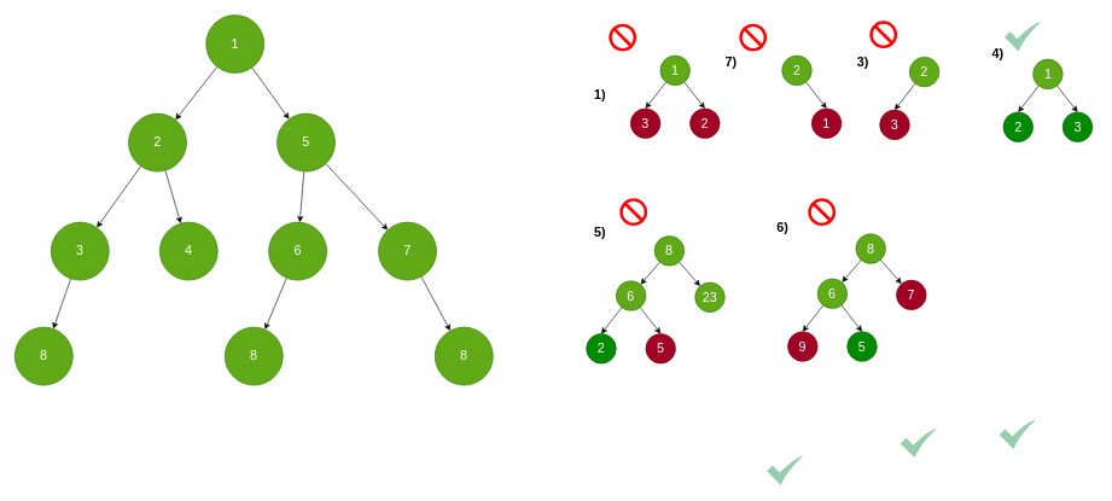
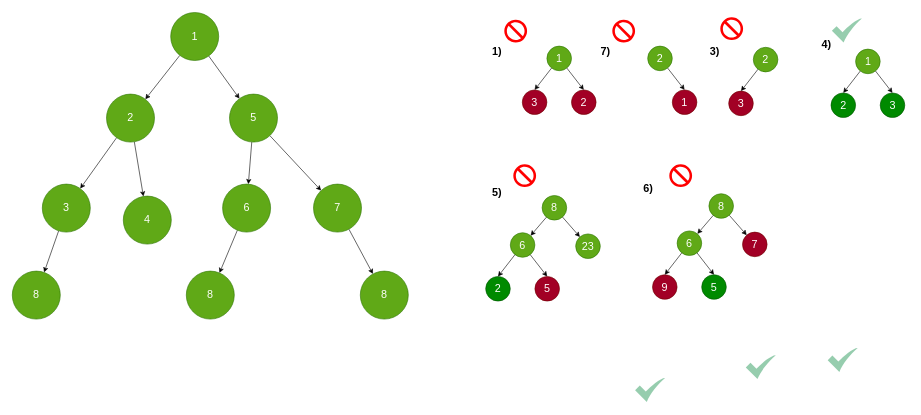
  <mxCell id="0" />
  <mxCell id="1" parent="0" />
  <mxCell id="2" style="edgeStyle=none;html=1;fontSize=18;strokeColor=#000000;strokeWidth=1;fillColor=#60a917;" edge="1" parent="1" source="4" target="8"><mxGeometry relative="1" as="geometry" /></mxCell>
  <mxCell id="3" style="edgeStyle=none;html=1;fontSize=18;strokeColor=#000000;strokeWidth=1;fillColor=#60a917;" edge="1" parent="1" source="4" target="18"><mxGeometry relative="1" as="geometry" /></mxCell>
  <mxCell id="4" value="1" style="ellipse;whiteSpace=wrap;html=1;aspect=fixed;fontSize=18;fillColor=#60a917;fontColor=#ffffff;strokeColor=#2D7600;" vertex="1" parent="1"><mxGeometry x="284" y="20" width="80" height="80" as="geometry" /></mxCell>
- <mxCell id="5" value="4" style="ellipse;whiteSpace=wrap;html=1;aspect=fixed;fontSize=18;fillColor=#60a917;fontColor=#ffffff;strokeColor=#2D7600;" vertex="1" parent="1"><mxGeometry x="220" y="306" width="80" height="80" as="geometry" /></mxCell>
+ <mxCell id="5" value="4" style="ellipse;whiteSpace=wrap;html=1;aspect=fixed;fontSize=18;fillColor=#60a917;fontColor=#ffffff;strokeColor=#2D7600;" vertex="1" parent="1"><mxGeometry x="205" y="326" width="80" height="80" as="geometry" /></mxCell>
  <mxCell id="6" style="edgeStyle=none;html=1;fontSize=18;strokeColor=#000000;strokeWidth=1;fillColor=#60a917;" edge="1" parent="1" source="8" target="10"><mxGeometry relative="1" as="geometry" /></mxCell>
  <mxCell id="7" style="edgeStyle=none;html=1;fontSize=18;strokeColor=#000000;strokeWidth=1;fillColor=#60a917;" edge="1" parent="1" source="8" target="12"><mxGeometry relative="1" as="geometry" /></mxCell>
  <mxCell id="8" value="5" style="ellipse;whiteSpace=wrap;html=1;aspect=fixed;fontSize=18;fillColor=#60a917;fontColor=#ffffff;strokeColor=#2D7600;" vertex="1" parent="1"><mxGeometry x="382" y="156" width="80" height="80" as="geometry" /></mxCell>
  <mxCell id="9" style="edgeStyle=none;html=1;fontSize=18;strokeColor=#000000;strokeWidth=1;fillColor=#60a917;" edge="1" parent="1" source="10" target="19"><mxGeometry relative="1" as="geometry" /></mxCell>
  <mxCell id="10" value="6" style="ellipse;whiteSpace=wrap;html=1;aspect=fixed;fontSize=18;fillColor=#60a917;fontColor=#ffffff;strokeColor=#2D7600;" vertex="1" parent="1"><mxGeometry x="370.5" y="306" width="80" height="80" as="geometry" /></mxCell>
  <mxCell id="11" style="edgeStyle=none;html=1;fontSize=18;strokeColor=#000000;strokeWidth=1;fillColor=#60a917;" edge="1" parent="1" source="12" target="13"><mxGeometry relative="1" as="geometry" /></mxCell>
  <mxCell id="12" value="7" style="ellipse;whiteSpace=wrap;html=1;aspect=fixed;fontSize=18;fillColor=#60a917;fontColor=#ffffff;strokeColor=#2D7600;" vertex="1" parent="1"><mxGeometry x="522" y="306" width="80" height="80" as="geometry" /></mxCell>
  <mxCell id="13" value="8" style="ellipse;whiteSpace=wrap;html=1;aspect=fixed;fontSize=18;fillColor=#60a917;fontColor=#ffffff;strokeColor=#2D7600;" vertex="1" parent="1"><mxGeometry x="600" y="451" width="80" height="80" as="geometry" /></mxCell>
  <mxCell id="14" style="edgeStyle=none;html=1;fontSize=18;strokeColor=#000000;strokeWidth=1;fillColor=#60a917;" edge="1" parent="1" source="15" target="20"><mxGeometry relative="1" as="geometry" /></mxCell>
  <mxCell id="15" value="3" style="ellipse;whiteSpace=wrap;html=1;aspect=fixed;fontSize=18;fillColor=#60a917;fontColor=#ffffff;strokeColor=#2D7600;" vertex="1" parent="1"><mxGeometry x="70" y="306" width="80" height="80" as="geometry" /></mxCell>
  <mxCell id="16" style="edgeStyle=none;html=1;fontSize=18;strokeColor=#000000;strokeWidth=1;fillColor=#60a917;" edge="1" parent="1" source="18" target="5"><mxGeometry relative="1" as="geometry" /></mxCell>
  <mxCell id="17" style="edgeStyle=none;html=1;fontSize=18;strokeColor=#000000;strokeWidth=1;fillColor=#60a917;" edge="1" parent="1" source="18" target="15"><mxGeometry relative="1" as="geometry" /></mxCell>
  <mxCell id="18" value="2" style="ellipse;whiteSpace=wrap;html=1;aspect=fixed;fontSize=18;fillColor=#60a917;fontColor=#ffffff;strokeColor=#2D7600;" vertex="1" parent="1"><mxGeometry x="177" y="156" width="80" height="80" as="geometry" /></mxCell>
  <mxCell id="19" value="8" style="ellipse;whiteSpace=wrap;html=1;aspect=fixed;fontSize=18;fillColor=#60a917;fontColor=#ffffff;strokeColor=#2D7600;" vertex="1" parent="1"><mxGeometry x="310" y="451" width="80" height="80" as="geometry" /></mxCell>
  <mxCell id="20" value="8" style="ellipse;whiteSpace=wrap;html=1;aspect=fixed;fontSize=18;fillColor=#60a917;fontColor=#ffffff;strokeColor=#2D7600;" vertex="1" parent="1"><mxGeometry x="20" y="451" width="80" height="80" as="geometry" /></mxCell>
  <mxCell id="21" value="" style="group" vertex="1" connectable="0" parent="1"><mxGeometry x="870" y="76" width="123" height="114" as="geometry" /></mxCell>
  <mxCell id="22" value="1" style="ellipse;whiteSpace=wrap;html=1;aspect=fixed;fontSize=18;fillColor=#60a917;fontColor=#ffffff;strokeColor=#2D7600;" vertex="1" parent="21"><mxGeometry x="41" width="41" height="41" as="geometry" /></mxCell>
  <mxCell id="23" value="2" style="ellipse;whiteSpace=wrap;html=1;aspect=fixed;fontSize=18;fillColor=#a20025;fontColor=#ffffff;strokeColor=#6F0000;" vertex="1" parent="21"><mxGeometry x="82" y="73" width="41" height="41" as="geometry" /></mxCell>
  <mxCell id="24" style="edgeStyle=none;html=1;entryX=0.5;entryY=0;entryDx=0;entryDy=0;fontSize=18;strokeColor=#000000;strokeWidth=1;" edge="1" parent="21" source="22" target="23"><mxGeometry relative="1" as="geometry" /></mxCell>
  <mxCell id="25" value="3" style="ellipse;whiteSpace=wrap;html=1;aspect=fixed;fontSize=18;fillColor=#a20025;fontColor=#ffffff;strokeColor=#6F0000;" vertex="1" parent="21"><mxGeometry y="73" width="41" height="41" as="geometry" /></mxCell>
  <mxCell id="26" style="edgeStyle=none;html=1;entryX=0.5;entryY=0;entryDx=0;entryDy=0;fontSize=18;strokeColor=#000000;strokeWidth=1;" edge="1" parent="21" source="22" target="25"><mxGeometry relative="1" as="geometry" /></mxCell>
  <mxCell id="27" value="" style="group" vertex="1" connectable="0" parent="1"><mxGeometry x="1038" y="76" width="123" height="114" as="geometry" /></mxCell>
  <mxCell id="28" value="" style="group" vertex="1" connectable="0" parent="27"><mxGeometry x="41" width="82" height="114" as="geometry" /></mxCell>
  <mxCell id="29" value="2" style="ellipse;whiteSpace=wrap;html=1;aspect=fixed;fontSize=18;fillColor=#60a917;fontColor=#ffffff;strokeColor=#2D7600;" vertex="1" parent="28"><mxGeometry width="41" height="41" as="geometry" /></mxCell>
  <mxCell id="30" value="1" style="ellipse;whiteSpace=wrap;html=1;aspect=fixed;fontSize=18;fillColor=#a20025;fontColor=#ffffff;strokeColor=#6F0000;" vertex="1" parent="28"><mxGeometry x="41" y="73" width="41" height="41" as="geometry" /></mxCell>
  <mxCell id="31" style="edgeStyle=none;html=1;entryX=0.5;entryY=0;entryDx=0;entryDy=0;fontSize=18;strokeColor=#000000;strokeWidth=1;" edge="1" parent="28" source="29" target="30"><mxGeometry relative="1" as="geometry" /></mxCell>
  <mxCell id="32" value="" style="group" vertex="1" connectable="0" parent="1"><mxGeometry x="1379" y="64" width="134" height="194" as="geometry" /></mxCell>
  <mxCell id="33" value="&lt;b&gt;&lt;font color=&quot;#000000&quot;&gt;4)&lt;/font&gt;&lt;/b&gt;" style="text;html=1;strokeColor=none;fillColor=none;align=center;verticalAlign=middle;whiteSpace=wrap;rounded=0;fontSize=18;" vertex="1" parent="32"><mxGeometry x="-32" y="-6" width="60" height="30" as="geometry" /></mxCell>
  <mxCell id="34" value="" style="group" vertex="1" connectable="0" parent="32"><mxGeometry x="5.5" y="17" width="123" height="114" as="geometry" /></mxCell>
  <mxCell id="35" value="1" style="ellipse;whiteSpace=wrap;html=1;aspect=fixed;fontSize=18;fillColor=#60a917;fontColor=#ffffff;strokeColor=#2D7600;" vertex="1" parent="34"><mxGeometry x="41" width="41" height="41" as="geometry" /></mxCell>
  <mxCell id="36" value="3" style="ellipse;whiteSpace=wrap;html=1;aspect=fixed;fontSize=18;fillColor=#008a00;fontColor=#ffffff;strokeColor=#005700;" vertex="1" parent="34"><mxGeometry x="82" y="73" width="41" height="41" as="geometry" /></mxCell>
  <mxCell id="37" style="edgeStyle=none;html=1;entryX=0.5;entryY=0;entryDx=0;entryDy=0;fontSize=18;strokeColor=#000000;strokeWidth=1;" edge="1" parent="34" source="35" target="36"><mxGeometry relative="1" as="geometry" /></mxCell>
  <mxCell id="38" value="2" style="ellipse;whiteSpace=wrap;html=1;aspect=fixed;fontSize=18;fillColor=#008a00;fontColor=#ffffff;strokeColor=#005700;" vertex="1" parent="34"><mxGeometry y="73" width="41" height="41" as="geometry" /></mxCell>
  <mxCell id="39" style="edgeStyle=none;html=1;entryX=0.5;entryY=0;entryDx=0;entryDy=0;fontSize=18;strokeColor=#000000;strokeWidth=1;" edge="1" parent="34" source="35" target="38"><mxGeometry relative="1" as="geometry" /></mxCell>
  <mxCell id="40" value="" style="group;fillColor=none;" vertex="1" connectable="0" parent="1"><mxGeometry x="828" y="325" width="457" height="176" as="geometry" /></mxCell>
  <mxCell id="41" value="" style="group" vertex="1" connectable="0" parent="40"><mxGeometry x="386" y="-247" width="171" height="210" as="geometry" /></mxCell>
  <mxCell id="42" value="2" style="ellipse;whiteSpace=wrap;html=1;aspect=fixed;fontSize=18;fillColor=#60a917;fontColor=#ffffff;strokeColor=#2D7600;" vertex="1" parent="41"><mxGeometry x="41" width="41" height="41" as="geometry" /></mxCell>
  <mxCell id="43" value="3" style="ellipse;whiteSpace=wrap;html=1;aspect=fixed;fontSize=18;fillColor=#a20025;fontColor=#ffffff;strokeColor=#6F0000;" vertex="1" parent="41"><mxGeometry y="73" width="41" height="41" as="geometry" /></mxCell>
  <mxCell id="44" style="edgeStyle=none;html=1;entryX=0.5;entryY=0;entryDx=0;entryDy=0;fontSize=18;strokeColor=#000000;strokeWidth=1;" edge="1" parent="41" source="42" target="43"><mxGeometry relative="1" as="geometry" /></mxCell>
  <mxCell id="45" value="" style="group" vertex="1" connectable="0" parent="40"><mxGeometry x="-19" width="191" height="176" as="geometry" /></mxCell>
  <mxCell id="46" value="23" style="ellipse;whiteSpace=wrap;html=1;aspect=fixed;fontSize=18;fillColor=#60a917;fontColor=#ffffff;strokeColor=#2D7600;" vertex="1" parent="45"><mxGeometry x="150" y="64" width="41" height="41" as="geometry" /></mxCell>
  <mxCell id="47" style="edgeStyle=none;html=1;fontSize=18;strokeColor=#000000;strokeWidth=1;" edge="1" parent="45" source="48" target="46"><mxGeometry relative="1" as="geometry" /></mxCell>
  <mxCell id="48" value="8" style="ellipse;whiteSpace=wrap;html=1;aspect=fixed;fontSize=18;fillColor=#60a917;fontColor=#ffffff;strokeColor=#2D7600;" vertex="1" parent="45"><mxGeometry x="94" width="41" height="41" as="geometry" /></mxCell>
  <mxCell id="49" value="" style="group" vertex="1" connectable="0" parent="45"><mxGeometry y="62" width="123" height="114" as="geometry" /></mxCell>
  <mxCell id="50" value="6" style="ellipse;whiteSpace=wrap;html=1;aspect=fixed;fontSize=18;fillColor=#60a917;fontColor=#ffffff;strokeColor=#2D7600;" vertex="1" parent="49"><mxGeometry x="41" width="41" height="41" as="geometry" /></mxCell>
  <mxCell id="51" value="5" style="ellipse;whiteSpace=wrap;html=1;aspect=fixed;fontSize=18;fillColor=#a20025;fontColor=#ffffff;strokeColor=#6F0000;" vertex="1" parent="49"><mxGeometry x="82" y="73" width="41" height="41" as="geometry" /></mxCell>
  <mxCell id="52" style="edgeStyle=none;html=1;entryX=0.5;entryY=0;entryDx=0;entryDy=0;fontSize=18;strokeColor=#000000;strokeWidth=1;" edge="1" parent="49" source="50" target="51"><mxGeometry relative="1" as="geometry" /></mxCell>
  <mxCell id="53" value="2" style="ellipse;whiteSpace=wrap;html=1;aspect=fixed;fontSize=18;fillColor=#008a00;fontColor=#ffffff;strokeColor=#005700;" vertex="1" parent="49"><mxGeometry y="73" width="41" height="41" as="geometry" /></mxCell>
  <mxCell id="54" style="edgeStyle=none;html=1;entryX=0.5;entryY=0;entryDx=0;entryDy=0;fontSize=18;strokeColor=#000000;strokeWidth=1;" edge="1" parent="49" source="50" target="53"><mxGeometry relative="1" as="geometry" /></mxCell>
  <mxCell id="55" style="edgeStyle=none;html=1;fontSize=18;fontColor=#000000;strokeColor=#000000;strokeWidth=1;" edge="1" parent="45" source="48" target="50"><mxGeometry relative="1" as="geometry" /></mxCell>
  <mxCell id="56" value="" style="group" vertex="1" connectable="0" parent="40"><mxGeometry x="259" y="-3" width="191" height="176" as="geometry" /></mxCell>
  <mxCell id="57" value="7" style="ellipse;whiteSpace=wrap;html=1;aspect=fixed;fontSize=18;fillColor=#a20025;fontColor=#ffffff;strokeColor=#6F0000;" vertex="1" parent="56"><mxGeometry x="150" y="64" width="41" height="41" as="geometry" /></mxCell>
  <mxCell id="58" style="edgeStyle=none;html=1;fontSize=18;strokeColor=#000000;strokeWidth=1;" edge="1" parent="56" source="59" target="57"><mxGeometry relative="1" as="geometry" /></mxCell>
  <mxCell id="59" value="8" style="ellipse;whiteSpace=wrap;html=1;aspect=fixed;fontSize=18;fillColor=#60a917;fontColor=#ffffff;strokeColor=#2D7600;" vertex="1" parent="56"><mxGeometry x="94" width="41" height="41" as="geometry" /></mxCell>
  <mxCell id="60" value="" style="group" vertex="1" connectable="0" parent="56"><mxGeometry y="62" width="123" height="114" as="geometry" /></mxCell>
  <mxCell id="61" value="6" style="ellipse;whiteSpace=wrap;html=1;aspect=fixed;fontSize=18;fillColor=#60a917;fontColor=#ffffff;strokeColor=#2D7600;" vertex="1" parent="60"><mxGeometry x="41" width="41" height="41" as="geometry" /></mxCell>
  <mxCell id="62" value="5" style="ellipse;whiteSpace=wrap;html=1;aspect=fixed;fontSize=18;fillColor=#008a00;fontColor=#ffffff;strokeColor=#005700;" vertex="1" parent="60"><mxGeometry x="82" y="73" width="41" height="41" as="geometry" /></mxCell>
  <mxCell id="63" style="edgeStyle=none;html=1;entryX=0.5;entryY=0;entryDx=0;entryDy=0;fontSize=18;strokeColor=#000000;strokeWidth=1;" edge="1" parent="60" source="61" target="62"><mxGeometry relative="1" as="geometry" /></mxCell>
  <mxCell id="64" value="9" style="ellipse;whiteSpace=wrap;html=1;aspect=fixed;fontSize=18;fillColor=#a20025;fontColor=#ffffff;strokeColor=#6F0000;" vertex="1" parent="60"><mxGeometry y="73" width="41" height="41" as="geometry" /></mxCell>
  <mxCell id="65" style="edgeStyle=none;html=1;entryX=0.5;entryY=0;entryDx=0;entryDy=0;fontSize=18;strokeColor=#000000;strokeWidth=1;" edge="1" parent="60" source="61" target="64"><mxGeometry relative="1" as="geometry" /></mxCell>
  <mxCell id="66" style="edgeStyle=none;html=1;fontSize=18;fontColor=#000000;strokeColor=#000000;strokeWidth=1;" edge="1" parent="56" source="59" target="61"><mxGeometry relative="1" as="geometry" /></mxCell>
- <mxCell id="67" value="&lt;b&gt;&lt;font color=&quot;#000000&quot;&gt;1)&lt;/font&gt;&lt;/b&gt;" style="text;html=1;strokeColor=none;fillColor=none;align=center;verticalAlign=middle;whiteSpace=wrap;rounded=0;fontSize=18;" vertex="1" parent="1"><mxGeometry x="798" y="115" width="60" height="30" as="geometry" /></mxCell>
+ <mxCell id="67" value="&lt;b&gt;&lt;font color=&quot;#000000&quot;&gt;1)&lt;/font&gt;&lt;/b&gt;" style="text;html=1;strokeColor=none;fillColor=none;align=center;verticalAlign=middle;whiteSpace=wrap;rounded=0;fontSize=18;" vertex="1" parent="1"><mxGeometry x="798" y="70" width="60" height="30" as="geometry" /></mxCell>
  <mxCell id="68" value="&lt;b&gt;&lt;font color=&quot;#000000&quot;&gt;7)&lt;/font&gt;&lt;/b&gt;" style="text;html=1;strokeColor=none;fillColor=none;align=center;verticalAlign=middle;whiteSpace=wrap;rounded=0;fontSize=18;" vertex="1" parent="1"><mxGeometry x="979" y="70" width="60" height="30" as="geometry" /></mxCell>
  <mxCell id="69" value="&lt;b&gt;&lt;font color=&quot;#000000&quot;&gt;3)&lt;/font&gt;&lt;/b&gt;" style="text;html=1;strokeColor=none;fillColor=none;align=center;verticalAlign=middle;whiteSpace=wrap;rounded=0;fontSize=18;" vertex="1" parent="1"><mxGeometry x="1161" y="70" width="60" height="30" as="geometry" /></mxCell>
  <mxCell id="70" value="&lt;b&gt;&lt;font color=&quot;#000000&quot;&gt;6)&lt;/font&gt;&lt;/b&gt;" style="text;html=1;strokeColor=none;fillColor=none;align=center;verticalAlign=middle;whiteSpace=wrap;rounded=0;fontSize=18;" vertex="1" parent="1"><mxGeometry x="1050" y="298" width="60" height="30" as="geometry" /></mxCell>
  <mxCell id="71" value="&lt;b&gt;&lt;font color=&quot;#000000&quot;&gt;5)&lt;/font&gt;&lt;/b&gt;" style="text;html=1;strokeColor=none;fillColor=none;align=center;verticalAlign=middle;whiteSpace=wrap;rounded=0;fontSize=18;" vertex="1" parent="1"><mxGeometry x="798" y="306" width="60" height="30" as="geometry" /></mxCell>
  <mxCell id="72" value="" style="sketch=0;html=1;aspect=fixed;strokeColor=none;shadow=0;align=center;verticalAlign=top;fillColor=#2D9C5E;shape=mxgraph.gcp2.check;fontSize=18;fontColor=#000000;opacity=50;" vertex="1" parent="1"><mxGeometry x="1386" y="30" width="50" height="40" as="geometry" /></mxCell>
  <mxCell id="73" value="" style="sketch=0;html=1;aspect=fixed;strokeColor=none;shadow=0;align=center;verticalAlign=top;fillColor=#2D9C5E;shape=mxgraph.gcp2.check;fontSize=18;fontColor=#000000;opacity=50;" vertex="1" parent="1"><mxGeometry x="1058" y="629" width="50" height="40" as="geometry" /></mxCell>
  <mxCell id="74" value="" style="sketch=0;html=1;aspect=fixed;strokeColor=none;shadow=0;align=center;verticalAlign=top;fillColor=#2D9C5E;shape=mxgraph.gcp2.check;fontSize=18;fontColor=#000000;opacity=50;" vertex="1" parent="1"><mxGeometry x="1379" y="579" width="50" height="40" as="geometry" /></mxCell>
  <mxCell id="75" value="" style="sketch=0;html=1;aspect=fixed;strokeColor=none;shadow=0;align=center;verticalAlign=top;fillColor=#2D9C5E;shape=mxgraph.gcp2.check;fontSize=18;fontColor=#000000;opacity=50;" vertex="1" parent="1"><mxGeometry x="1242.5" y="591" width="50" height="40" as="geometry" /></mxCell>
  <mxCell id="76" value="" style="shape=mxgraph.signs.safety.no;html=1;pointerEvents=1;fillColor=#FF0000;strokeColor=none;verticalLabelPosition=bottom;verticalAlign=top;align=center;sketch=0;fontSize=18;fontColor=#000000;gradientColor=none;" vertex="1" parent="1"><mxGeometry x="840" y="32" width="38" height="38" as="geometry" /></mxCell>
  <mxCell id="77" value="" style="shape=mxgraph.signs.safety.no;html=1;pointerEvents=1;fillColor=#FF0000;strokeColor=none;verticalLabelPosition=bottom;verticalAlign=top;align=center;sketch=0;fontSize=18;fontColor=#000000;gradientColor=none;" vertex="1" parent="1"><mxGeometry x="1020" y="32" width="38" height="38" as="geometry" /></mxCell>
  <mxCell id="78" value="" style="shape=mxgraph.signs.safety.no;html=1;pointerEvents=1;fillColor=#FF0000;strokeColor=none;verticalLabelPosition=bottom;verticalAlign=top;align=center;sketch=0;fontSize=18;fontColor=#000000;gradientColor=none;" vertex="1" parent="1"><mxGeometry x="1200" y="28" width="38" height="38" as="geometry" /></mxCell>
  <mxCell id="79" value="" style="shape=mxgraph.signs.safety.no;html=1;pointerEvents=1;fillColor=#FF0000;strokeColor=none;verticalLabelPosition=bottom;verticalAlign=top;align=center;sketch=0;fontSize=18;fontColor=#000000;gradientColor=none;" vertex="1" parent="1"><mxGeometry x="855" y="273" width="38" height="38" as="geometry" /></mxCell>
  <mxCell id="80" value="" style="shape=mxgraph.signs.safety.no;html=1;pointerEvents=1;fillColor=#FF0000;strokeColor=none;verticalLabelPosition=bottom;verticalAlign=top;align=center;sketch=0;fontSize=18;fontColor=#000000;gradientColor=none;" vertex="1" parent="1"><mxGeometry x="1115" y="273" width="38" height="38" as="geometry" /></mxCell>
